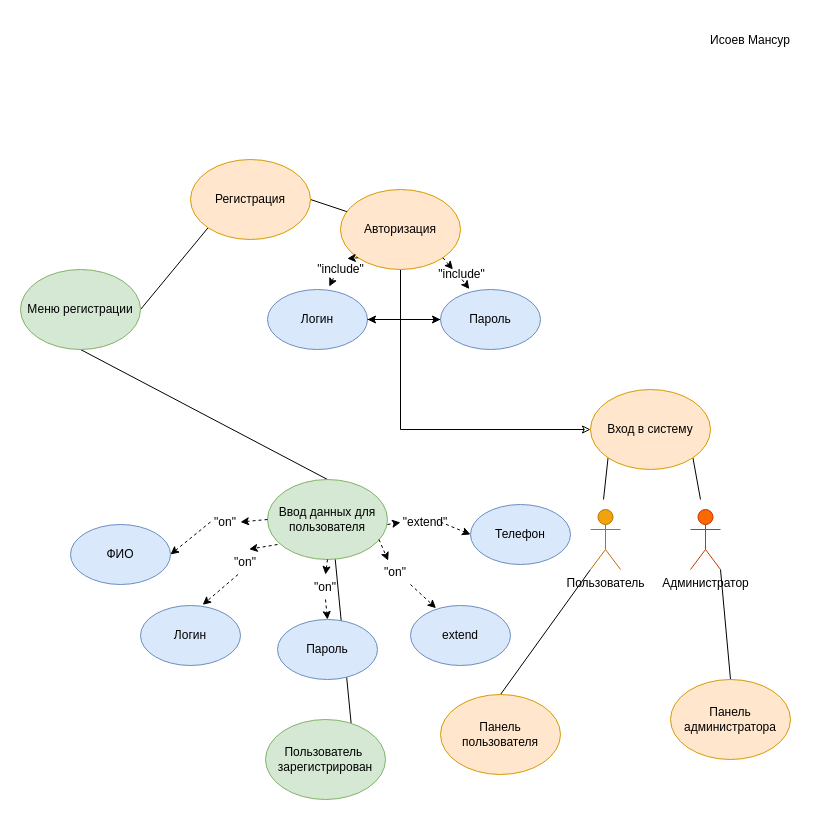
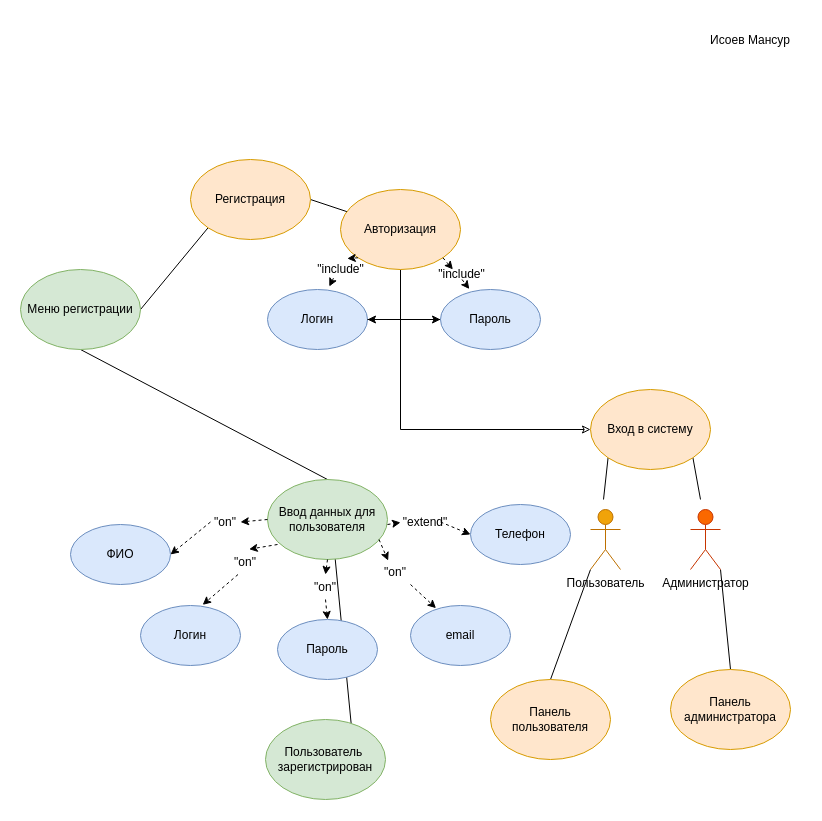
  <mxCell id="0" />
  <mxCell id="1" parent="0" />
  <mxCell id="2" style="rounded=0;orthogonalLoop=1;jettySize=auto;html=1;exitX=0;exitY=1;exitDx=0;exitDy=0;endArrow=none;endFill=0;" edge="1" parent="1" source="4"><mxGeometry relative="1" as="geometry"><mxPoint x="603" y="499" as="targetPoint" /><mxPoint x="600.574" y="457.284" as="sourcePoint" /></mxGeometry></mxCell>
  <mxCell id="3" style="rounded=0;orthogonalLoop=1;jettySize=auto;html=1;exitX=1;exitY=1;exitDx=0;exitDy=0;endArrow=none;endFill=0;" edge="1" parent="1" source="4"><mxGeometry relative="1" as="geometry"><mxPoint x="700" y="499" as="targetPoint" /></mxGeometry></mxCell>
  <mxCell id="4" value="Вход в систему" style="ellipse;whiteSpace=wrap;html=1;fillColor=#ffe6cc;strokeColor=#d79b00;" vertex="1" parent="1"><mxGeometry x="590" y="389" width="120" height="80" as="geometry" /></mxCell>
  <mxCell id="5" style="edgeStyle=orthogonalEdgeStyle;rounded=0;orthogonalLoop=1;jettySize=auto;html=1;exitX=0;exitY=0.5;exitDx=0;exitDy=0;" edge="1" parent="1" source="7"><mxGeometry relative="1" as="geometry"><mxPoint x="339.913" y="229.304" as="targetPoint" /></mxGeometry></mxCell>
  <mxCell id="6" style="rounded=0;orthogonalLoop=1;jettySize=auto;html=1;exitX=0.5;exitY=1;exitDx=0;exitDy=0;entryX=0;entryY=0.5;entryDx=0;entryDy=0;edgeStyle=orthogonalEdgeStyle;endArrow=classic;endFill=0;" edge="1" parent="1" source="7" target="4"><mxGeometry relative="1" as="geometry"><mxPoint x="640" y="489" as="targetPoint" /></mxGeometry></mxCell>
  <mxCell id="7" value="Авторизация" style="ellipse;whiteSpace=wrap;html=1;fillColor=#ffe6cc;strokeColor=#d79b00;" vertex="1" parent="1"><mxGeometry x="340" y="189" width="120" height="80" as="geometry" /></mxCell>
  <mxCell id="8" style="rounded=0;orthogonalLoop=1;jettySize=auto;html=1;exitX=1;exitY=0.5;exitDx=0;exitDy=0;endArrow=none;endFill=0;" edge="1" parent="1" source="10" target="7"><mxGeometry relative="1" as="geometry" /></mxCell>
  <mxCell id="9" style="rounded=0;orthogonalLoop=1;jettySize=auto;html=1;exitX=0;exitY=1;exitDx=0;exitDy=0;entryX=1;entryY=0.5;entryDx=0;entryDy=0;endArrow=none;endFill=0;" edge="1" parent="1" source="10" target="12"><mxGeometry relative="1" as="geometry" /></mxCell>
  <mxCell id="10" value="Регистрация" style="ellipse;whiteSpace=wrap;html=1;fillColor=#ffe6cc;strokeColor=#d79b00;" vertex="1" parent="1"><mxGeometry x="190" y="159" width="120" height="80" as="geometry" /></mxCell>
  <mxCell id="11" style="rounded=0;orthogonalLoop=1;jettySize=auto;html=1;exitX=0.5;exitY=1;exitDx=0;exitDy=0;entryX=0.5;entryY=0;entryDx=0;entryDy=0;endArrow=none;endFill=0;" edge="1" parent="1" source="12" target="15"><mxGeometry relative="1" as="geometry" /></mxCell>
  <mxCell id="12" value="Меню регистрации" style="ellipse;whiteSpace=wrap;html=1;fillColor=#d5e8d4;strokeColor=#82b366;" vertex="1" parent="1"><mxGeometry x="20" y="269" width="120" height="80" as="geometry" /></mxCell>
  <mxCell id="13" style="rounded=0;orthogonalLoop=1;jettySize=auto;html=1;exitX=0;exitY=0.5;exitDx=0;exitDy=0;entryX=1;entryY=0.5;entryDx=0;entryDy=0;dashed=1;" edge="1" parent="1" source="27" target="17"><mxGeometry relative="1" as="geometry" /></mxCell>
  <mxCell id="14" style="rounded=0;orthogonalLoop=1;jettySize=auto;html=1;exitX=0.5;exitY=0;exitDx=0;exitDy=0;entryX=0.717;entryY=0.1;entryDx=0;entryDy=0;entryPerimeter=0;endArrow=none;endFill=0;" edge="1" parent="1" source="15" target="16"><mxGeometry relative="1" as="geometry" /></mxCell>
  <mxCell id="15" value="Ввод данных для пользователя" style="ellipse;whiteSpace=wrap;html=1;fillColor=#d5e8d4;strokeColor=#82b366;" vertex="1" parent="1"><mxGeometry x="267" y="479" width="120" height="80" as="geometry" /></mxCell>
  <mxCell id="16" value="Пользователь&amp;nbsp; зарегистрирован" style="ellipse;whiteSpace=wrap;html=1;fillColor=#d5e8d4;strokeColor=#82b366;" vertex="1" parent="1"><mxGeometry x="265" y="719" width="120" height="80" as="geometry" /></mxCell>
  <mxCell id="17" value="ФИО" style="ellipse;whiteSpace=wrap;html=1;fillColor=#dae8fc;strokeColor=#6c8ebf;" vertex="1" parent="1"><mxGeometry x="70" y="524" width="100" height="60" as="geometry" /></mxCell>
  <mxCell id="18" value="Пароль" style="ellipse;whiteSpace=wrap;html=1;fillColor=#dae8fc;strokeColor=#6c8ebf;" vertex="1" parent="1"><mxGeometry x="277" y="619" width="100" height="60" as="geometry" /></mxCell>
  <mxCell id="19" value="Логин" style="ellipse;whiteSpace=wrap;html=1;fillColor=#dae8fc;strokeColor=#6c8ebf;" vertex="1" parent="1"><mxGeometry x="140" y="605" width="100" height="60" as="geometry" /></mxCell>
- <mxCell id="20" value="extend" style="ellipse;whiteSpace=wrap;html=1;fillColor=#dae8fc;strokeColor=#6c8ebf;" vertex="1" parent="1"><mxGeometry x="410" y="605" width="100" height="60" as="geometry" /></mxCell>
+ <mxCell id="20" value="email" style="ellipse;whiteSpace=wrap;html=1;fillColor=#dae8fc;strokeColor=#6c8ebf;" vertex="1" parent="1"><mxGeometry x="410" y="605" width="100" height="60" as="geometry" /></mxCell>
  <mxCell id="21" value="Телефон" style="ellipse;whiteSpace=wrap;html=1;fillColor=#dae8fc;strokeColor=#6c8ebf;" vertex="1" parent="1"><mxGeometry x="470" y="504" width="100" height="60" as="geometry" /></mxCell>
  <mxCell id="22" style="rounded=0;orthogonalLoop=1;jettySize=auto;html=1;entryX=0.622;entryY=-0.011;entryDx=0;entryDy=0;dashed=1;entryPerimeter=0;exitX=0.25;exitY=1;exitDx=0;exitDy=0;" edge="1" parent="1" source="29" target="19"><mxGeometry relative="1" as="geometry"><mxPoint x="240" y="569" as="sourcePoint" /><mxPoint x="180" y="564" as="targetPoint" /></mxGeometry></mxCell>
  <mxCell id="23" style="rounded=0;orthogonalLoop=1;jettySize=auto;html=1;exitX=0.5;exitY=1;exitDx=0;exitDy=0;entryX=0.5;entryY=0;entryDx=0;entryDy=0;dashed=1;" edge="1" parent="1" source="31" target="18"><mxGeometry relative="1" as="geometry"><mxPoint x="327" y="559" as="sourcePoint" /><mxPoint x="230" y="579" as="targetPoint" /></mxGeometry></mxCell>
  <mxCell id="24" style="rounded=0;orthogonalLoop=1;jettySize=auto;html=1;exitX=1;exitY=1;exitDx=0;exitDy=0;entryX=0.255;entryY=0.044;entryDx=0;entryDy=0;dashed=1;entryPerimeter=0;" edge="1" parent="1" source="33" target="20"><mxGeometry relative="1" as="geometry"><mxPoint x="378.5" y="539" as="sourcePoint" /><mxPoint x="281.5" y="559" as="targetPoint" /></mxGeometry></mxCell>
  <mxCell id="25" style="rounded=0;orthogonalLoop=1;jettySize=auto;html=1;exitX=1;exitY=0.5;exitDx=0;exitDy=0;dashed=1;" edge="1" parent="1" source="35"><mxGeometry relative="1" as="geometry"><mxPoint x="387" y="524" as="sourcePoint" /><mxPoint x="470" y="534" as="targetPoint" /></mxGeometry></mxCell>
  <mxCell id="26" value="" style="rounded=0;orthogonalLoop=1;jettySize=auto;html=1;exitX=0;exitY=0.5;exitDx=0;exitDy=0;entryX=1;entryY=0.5;entryDx=0;entryDy=0;dashed=1;" edge="1" parent="1" source="15" target="27"><mxGeometry relative="1" as="geometry"><mxPoint x="267" y="519" as="sourcePoint" /><mxPoint x="170" y="539" as="targetPoint" /></mxGeometry></mxCell>
  <mxCell id="27" value="&quot;on&quot;" style="text;html=1;align=center;verticalAlign=middle;whiteSpace=wrap;rounded=0;" vertex="1" parent="1"><mxGeometry x="210" y="509" width="30" height="25" as="geometry" /></mxCell>
  <mxCell id="28" value="" style="rounded=0;orthogonalLoop=1;jettySize=auto;html=1;exitX=0;exitY=0.5;exitDx=0;exitDy=0;entryX=0.622;entryY=-0.011;entryDx=0;entryDy=0;dashed=1;entryPerimeter=0;" edge="1" parent="1" target="29"><mxGeometry relative="1" as="geometry"><mxPoint x="277" y="544" as="sourcePoint" /><mxPoint x="202" y="604" as="targetPoint" /></mxGeometry></mxCell>
  <mxCell id="29" value="&quot;on&quot;" style="text;html=1;align=center;verticalAlign=middle;whiteSpace=wrap;rounded=0;" vertex="1" parent="1"><mxGeometry x="230" y="549" width="30" height="25" as="geometry" /></mxCell>
  <mxCell id="30" value="" style="rounded=0;orthogonalLoop=1;jettySize=auto;html=1;exitX=0;exitY=0.5;exitDx=0;exitDy=0;entryX=0.5;entryY=0;entryDx=0;entryDy=0;dashed=1;" edge="1" parent="1" target="31"><mxGeometry relative="1" as="geometry"><mxPoint x="327" y="559" as="sourcePoint" /><mxPoint x="327" y="619" as="targetPoint" /></mxGeometry></mxCell>
  <mxCell id="31" value="&quot;on&quot;" style="text;html=1;align=center;verticalAlign=middle;whiteSpace=wrap;rounded=0;" vertex="1" parent="1"><mxGeometry x="310" y="574" width="30" height="25" as="geometry" /></mxCell>
  <mxCell id="32" value="" style="rounded=0;orthogonalLoop=1;jettySize=auto;html=1;exitX=0;exitY=0.5;exitDx=0;exitDy=0;entryX=0.255;entryY=0.044;entryDx=0;entryDy=0;dashed=1;entryPerimeter=0;" edge="1" parent="1" target="33"><mxGeometry relative="1" as="geometry"><mxPoint x="378.5" y="539" as="sourcePoint" /><mxPoint x="435" y="608" as="targetPoint" /></mxGeometry></mxCell>
  <mxCell id="33" value="&quot;on&quot;" style="text;html=1;align=center;verticalAlign=middle;whiteSpace=wrap;rounded=0;" vertex="1" parent="1"><mxGeometry x="380" y="559" width="30" height="25" as="geometry" /></mxCell>
  <mxCell id="34" value="" style="rounded=0;orthogonalLoop=1;jettySize=auto;html=1;exitX=0;exitY=0.5;exitDx=0;exitDy=0;dashed=1;" edge="1" parent="1"><mxGeometry relative="1" as="geometry"><mxPoint x="387" y="524" as="sourcePoint" /><mxPoint x="400" y="522" as="targetPoint" /></mxGeometry></mxCell>
  <mxCell id="35" value="&quot;extend&quot;" style="text;html=1;align=center;verticalAlign=middle;whiteSpace=wrap;rounded=0;" vertex="1" parent="1"><mxGeometry x="410" y="509" width="30" height="25" as="geometry" /></mxCell>
  <mxCell id="36" style="rounded=0;orthogonalLoop=1;jettySize=auto;html=1;exitX=1;exitY=0.5;exitDx=0;exitDy=0;entryX=0;entryY=0.5;entryDx=0;entryDy=0;" edge="1" parent="1" source="37" target="40"><mxGeometry relative="1" as="geometry" /></mxCell>
  <mxCell id="37" value="Логин" style="ellipse;whiteSpace=wrap;html=1;fillColor=#dae8fc;strokeColor=#6c8ebf;" vertex="1" parent="1"><mxGeometry x="267" y="289" width="100" height="60" as="geometry" /></mxCell>
  <mxCell id="38" value="" style="edgeStyle=orthogonalEdgeStyle;rounded=0;orthogonalLoop=1;jettySize=auto;html=1;" edge="1" parent="1" source="40" target="37"><mxGeometry relative="1" as="geometry" /></mxCell>
  <mxCell id="39" value="" style="rounded=0;orthogonalLoop=1;jettySize=auto;html=1;endArrow=none;endFill=0;" edge="1" parent="1" source="40" target="37"><mxGeometry relative="1" as="geometry" /></mxCell>
  <mxCell id="40" value="Пароль" style="ellipse;whiteSpace=wrap;html=1;fillColor=#dae8fc;strokeColor=#6c8ebf;" vertex="1" parent="1"><mxGeometry x="440" y="289" width="100" height="60" as="geometry" /></mxCell>
  <mxCell id="41" style="rounded=0;orthogonalLoop=1;jettySize=auto;html=1;exitX=0.358;exitY=0.933;exitDx=0;exitDy=0;entryX=0.618;entryY=-0.05;entryDx=0;entryDy=0;entryPerimeter=0;dashed=1;exitPerimeter=0;" edge="1" parent="1" source="44" target="37"><mxGeometry relative="1" as="geometry" /></mxCell>
  <mxCell id="42" style="rounded=0;orthogonalLoop=1;jettySize=auto;html=1;exitX=0.5;exitY=1;exitDx=0;exitDy=0;entryX=0.288;entryY=-0.008;entryDx=0;entryDy=0;entryPerimeter=0;dashed=1;" edge="1" parent="1" source="46" target="40"><mxGeometry relative="1" as="geometry" /></mxCell>
  <mxCell id="43" value="" style="rounded=0;orthogonalLoop=1;jettySize=auto;html=1;exitX=0;exitY=1;exitDx=0;exitDy=0;entryX=0.618;entryY=-0.05;entryDx=0;entryDy=0;entryPerimeter=0;dashed=1;" edge="1" parent="1" source="7" target="44"><mxGeometry relative="1" as="geometry"><mxPoint x="358" y="257" as="sourcePoint" /><mxPoint x="329" y="286" as="targetPoint" /></mxGeometry></mxCell>
  <mxCell id="44" value="&quot;include&quot;" style="text;html=1;align=center;verticalAlign=middle;whiteSpace=wrap;rounded=0;" vertex="1" parent="1"><mxGeometry x="314" y="259" width="53" height="20" as="geometry" /></mxCell>
  <mxCell id="45" value="" style="rounded=0;orthogonalLoop=1;jettySize=auto;html=1;exitX=1;exitY=1;exitDx=0;exitDy=0;entryX=0.288;entryY=-0.008;entryDx=0;entryDy=0;entryPerimeter=0;dashed=1;" edge="1" parent="1" source="7" target="46"><mxGeometry relative="1" as="geometry"><mxPoint x="442" y="257" as="sourcePoint" /><mxPoint x="469" y="289" as="targetPoint" /></mxGeometry></mxCell>
  <mxCell id="46" value="&quot;include&quot;" style="text;html=1;align=center;verticalAlign=middle;whiteSpace=wrap;rounded=0;" vertex="1" parent="1"><mxGeometry x="440" y="269" width="43" height="10" as="geometry" /></mxCell>
  <mxCell id="47" style="rounded=0;orthogonalLoop=1;jettySize=auto;html=1;exitX=0;exitY=1;exitDx=0;exitDy=0;exitPerimeter=0;entryX=0.5;entryY=0;entryDx=0;entryDy=0;endArrow=none;endFill=0;" edge="1" parent="1" source="48" target="51"><mxGeometry relative="1" as="geometry" /></mxCell>
  <mxCell id="48" value="Пользователь" style="shape=umlActor;verticalLabelPosition=bottom;verticalAlign=top;html=1;outlineConnect=0;fillColor=#f0a30a;strokeColor=#BD7000;fontColor=#000000;" vertex="1" parent="1"><mxGeometry x="590" y="509" width="30" height="60" as="geometry" /></mxCell>
  <mxCell id="49" style="rounded=0;orthogonalLoop=1;jettySize=auto;html=1;exitX=1;exitY=1;exitDx=0;exitDy=0;exitPerimeter=0;entryX=0.5;entryY=0;entryDx=0;entryDy=0;endArrow=none;endFill=0;" edge="1" parent="1" source="50" target="52"><mxGeometry relative="1" as="geometry" /></mxCell>
  <mxCell id="50" value="Администратор" style="shape=umlActor;verticalLabelPosition=bottom;verticalAlign=top;html=1;outlineConnect=0;fillColor=#fa6800;strokeColor=#C73500;fontColor=#000000;" vertex="1" parent="1"><mxGeometry x="690" y="509" width="30" height="60" as="geometry" /></mxCell>
- <mxCell id="51" value="Панель пользователя" style="ellipse;whiteSpace=wrap;html=1;fillColor=#ffe6cc;strokeColor=#d79b00;" vertex="1" parent="1"><mxGeometry x="440" y="694" width="120" height="80" as="geometry" /></mxCell>
- <mxCell id="52" value="Панель администратора" style="ellipse;whiteSpace=wrap;html=1;fillColor=#ffe6cc;strokeColor=#d79b00;" vertex="1" parent="1"><mxGeometry x="670" y="679" width="120" height="80" as="geometry" /></mxCell>
+ <mxCell id="51" value="Панель пользователя" style="ellipse;whiteSpace=wrap;html=1;fillColor=#ffe6cc;strokeColor=#d79b00;" vertex="1" parent="1"><mxGeometry x="490" y="679" width="120" height="80" as="geometry" /></mxCell>
+ <mxCell id="52" value="Панель администратора" style="ellipse;whiteSpace=wrap;html=1;fillColor=#ffe6cc;strokeColor=#d79b00;" vertex="1" parent="1"><mxGeometry x="670" y="669" width="120" height="80" as="geometry" /></mxCell>
  <mxCell id="53" value="Исоев Мансур" style="text;html=1;align=center;verticalAlign=middle;whiteSpace=wrap;rounded=0;" vertex="1" parent="1"><mxGeometry x="700" y="20" width="100" height="40" as="geometry" /></mxCell>
